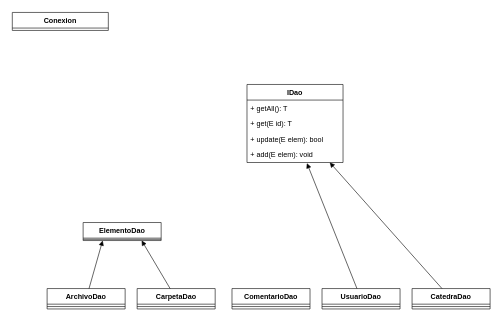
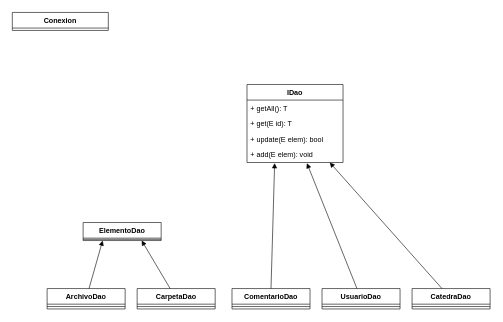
  <mxCell id="0" />
  <mxCell id="1" parent="0" />
  <mxCell id="2" value="IDao" style="swimlane;fontStyle=1;align=center;verticalAlign=top;childLayout=stackLayout;horizontal=1;startSize=26;horizontalStack=0;resizeParent=1;resizeParentMax=0;resizeLast=0;collapsible=1;marginBottom=0;" parent="1" vertex="1"><mxGeometry x="411" y="140" width="160" height="130" as="geometry" /></mxCell>
  <mxCell id="3" value="+ getAll(): T" style="text;strokeColor=none;fillColor=none;align=left;verticalAlign=top;spacingLeft=4;spacingRight=4;overflow=hidden;rotatable=0;points=[[0,0.5],[1,0.5]];portConstraint=eastwest;" parent="2" vertex="1"><mxGeometry y="26" width="160" height="26" as="geometry" /></mxCell>
  <mxCell id="4" value="+ get(E id): T" style="text;strokeColor=none;fillColor=none;align=left;verticalAlign=top;spacingLeft=4;spacingRight=4;overflow=hidden;rotatable=0;points=[[0,0.5],[1,0.5]];portConstraint=eastwest;" parent="2" vertex="1"><mxGeometry y="52" width="160" height="26" as="geometry" /></mxCell>
  <mxCell id="5" value="+ update(E elem): bool" style="text;strokeColor=none;fillColor=none;align=left;verticalAlign=top;spacingLeft=4;spacingRight=4;overflow=hidden;rotatable=0;points=[[0,0.5],[1,0.5]];portConstraint=eastwest;" parent="2" vertex="1"><mxGeometry y="78" width="160" height="26" as="geometry" /></mxCell>
  <mxCell id="6" value="+ add(E elem): void" style="text;strokeColor=none;fillColor=none;align=left;verticalAlign=top;spacingLeft=4;spacingRight=4;overflow=hidden;rotatable=0;points=[[0,0.5],[1,0.5]];portConstraint=eastwest;" parent="2" vertex="1"><mxGeometry y="104" width="160" height="26" as="geometry" /></mxCell>
  <mxCell id="7" value="ArchivoDao" style="swimlane;fontStyle=1;align=center;verticalAlign=top;childLayout=stackLayout;horizontal=1;startSize=26;horizontalStack=0;resizeParent=1;resizeParentMax=0;resizeLast=0;collapsible=1;marginBottom=0;" parent="1" vertex="1"><mxGeometry x="78" y="480" width="130" height="34" as="geometry"><mxRectangle x="-1900" y="270" width="100" height="26" as="alternateBounds" /></mxGeometry></mxCell>
  <mxCell id="8" value="" style="line;strokeWidth=1;fillColor=none;align=left;verticalAlign=middle;spacingTop=-1;spacingLeft=3;spacingRight=3;rotatable=0;labelPosition=right;points=[];portConstraint=eastwest;" parent="7" vertex="1"><mxGeometry y="26" width="130" height="8" as="geometry" /></mxCell>
  <mxCell id="9" value="CarpetaDao" style="swimlane;fontStyle=1;align=center;verticalAlign=top;childLayout=stackLayout;horizontal=1;startSize=26;horizontalStack=0;resizeParent=1;resizeParentMax=0;resizeLast=0;collapsible=1;marginBottom=0;" parent="1" vertex="1"><mxGeometry x="228" y="480" width="130" height="34" as="geometry" /></mxCell>
  <mxCell id="10" value="" style="line;strokeWidth=1;fillColor=none;align=left;verticalAlign=middle;spacingTop=-1;spacingLeft=3;spacingRight=3;rotatable=0;labelPosition=right;points=[];portConstraint=eastwest;" parent="9" vertex="1"><mxGeometry y="26" width="130" height="8" as="geometry" /></mxCell>
  <mxCell id="11" value="ComentarioDao" style="swimlane;fontStyle=1;align=center;verticalAlign=top;childLayout=stackLayout;horizontal=1;startSize=26;horizontalStack=0;resizeParent=1;resizeParentMax=0;resizeLast=0;collapsible=1;marginBottom=0;" parent="1" vertex="1"><mxGeometry x="386" y="480" width="130" height="34" as="geometry" /></mxCell>
  <mxCell id="12" value="" style="line;strokeWidth=1;fillColor=none;align=left;verticalAlign=middle;spacingTop=-1;spacingLeft=3;spacingRight=3;rotatable=0;labelPosition=right;points=[];portConstraint=eastwest;" parent="11" vertex="1"><mxGeometry y="26" width="130" height="8" as="geometry" /></mxCell>
  <mxCell id="13" value="UsuarioDao" style="swimlane;fontStyle=1;align=center;verticalAlign=top;childLayout=stackLayout;horizontal=1;startSize=26;horizontalStack=0;resizeParent=1;resizeParentMax=0;resizeLast=0;collapsible=1;marginBottom=0;" parent="1" vertex="1"><mxGeometry x="536" y="480" width="130" height="34" as="geometry" /></mxCell>
  <mxCell id="14" value="" style="line;strokeWidth=1;fillColor=none;align=left;verticalAlign=middle;spacingTop=-1;spacingLeft=3;spacingRight=3;rotatable=0;labelPosition=right;points=[];portConstraint=eastwest;" parent="13" vertex="1"><mxGeometry y="26" width="130" height="8" as="geometry" /></mxCell>
  <mxCell id="15" value="CatedraDao" style="swimlane;fontStyle=1;align=center;verticalAlign=top;childLayout=stackLayout;horizontal=1;startSize=26;horizontalStack=0;resizeParent=1;resizeParentMax=0;resizeLast=0;collapsible=1;marginBottom=0;" parent="1" vertex="1"><mxGeometry x="686" y="480" width="130" height="34" as="geometry" /></mxCell>
  <mxCell id="16" value="" style="line;strokeWidth=1;fillColor=none;align=left;verticalAlign=middle;spacingTop=-1;spacingLeft=3;spacingRight=3;rotatable=0;labelPosition=right;points=[];portConstraint=eastwest;" parent="15" vertex="1"><mxGeometry y="26" width="130" height="8" as="geometry" /></mxCell>
  <mxCell id="17" style="edgeStyle=none;html=1;endArrow=block;endFill=1;entryX=0.25;entryY=1;entryDx=0;entryDy=0;" parent="1" source="7" target="23" edge="1"><mxGeometry relative="1" as="geometry"><mxPoint x="294" y="644" as="sourcePoint" /><mxPoint x="12.416" y="394" as="targetPoint" /></mxGeometry></mxCell>
+ <mxCell id="18" style="edgeStyle=none;html=1;endArrow=block;endFill=1;exitX=0.5;exitY=0;exitDx=0;exitDy=0;entryX=0.288;entryY=1.044;entryDx=0;entryDy=0;entryPerimeter=0;" parent="1" source="11" target="6" edge="1"><mxGeometry relative="1" as="geometry"><mxPoint x="529.76" y="435" as="sourcePoint" /><mxPoint x="489.44" y="365.792" as="targetPoint" /></mxGeometry></mxCell>
  <mxCell id="19" style="edgeStyle=none;html=1;endArrow=block;endFill=1;entryX=0.75;entryY=1;entryDx=0;entryDy=0;" parent="1" source="9" target="23" edge="1"><mxGeometry relative="1" as="geometry"><mxPoint x="319.222" y="494" as="sourcePoint" /><mxPoint x="198" y="404" as="targetPoint" /></mxGeometry></mxCell>
  <mxCell id="20" style="edgeStyle=none;html=1;endArrow=block;endFill=1;" parent="1" source="15" target="2" edge="1"><mxGeometry relative="1" as="geometry"><mxPoint x="717.867" y="450" as="sourcePoint" /><mxPoint x="606" y="367.791" as="targetPoint" /></mxGeometry></mxCell>
  <mxCell id="21" style="edgeStyle=none;html=1;endArrow=block;endFill=1;entryX=0.624;entryY=1.044;entryDx=0;entryDy=0;entryPerimeter=0;" parent="1" source="13" target="6" edge="1"><mxGeometry relative="1" as="geometry"><mxPoint x="856.19" y="450" as="sourcePoint" /><mxPoint x="606" y="343.162" as="targetPoint" /><Array as="points" /></mxGeometry></mxCell>
  <mxCell id="22" value="Conexion" style="swimlane;fontStyle=1;align=center;verticalAlign=top;childLayout=stackLayout;horizontal=1;startSize=26;horizontalStack=0;resizeParent=1;resizeParentMax=0;resizeLast=0;collapsible=1;marginBottom=0;" parent="1" vertex="1"><mxGeometry x="20" y="20" width="160" height="30" as="geometry" /></mxCell>
  <mxCell id="23" value="ElementoDao" style="swimlane;fontStyle=1;align=center;verticalAlign=top;childLayout=stackLayout;horizontal=1;startSize=26;horizontalStack=0;resizeParent=1;resizeParentMax=0;resizeLast=0;collapsible=1;marginBottom=0;" parent="1" vertex="1"><mxGeometry x="138" y="370" width="130" height="30" as="geometry" /></mxCell>
  <mxCell id="24" value="" style="line;strokeWidth=1;fillColor=none;align=left;verticalAlign=middle;spacingTop=-1;spacingLeft=3;spacingRight=3;rotatable=0;labelPosition=right;points=[];portConstraint=eastwest;" parent="23" vertex="1"><mxGeometry y="26" width="130" height="4" as="geometry" /></mxCell>
